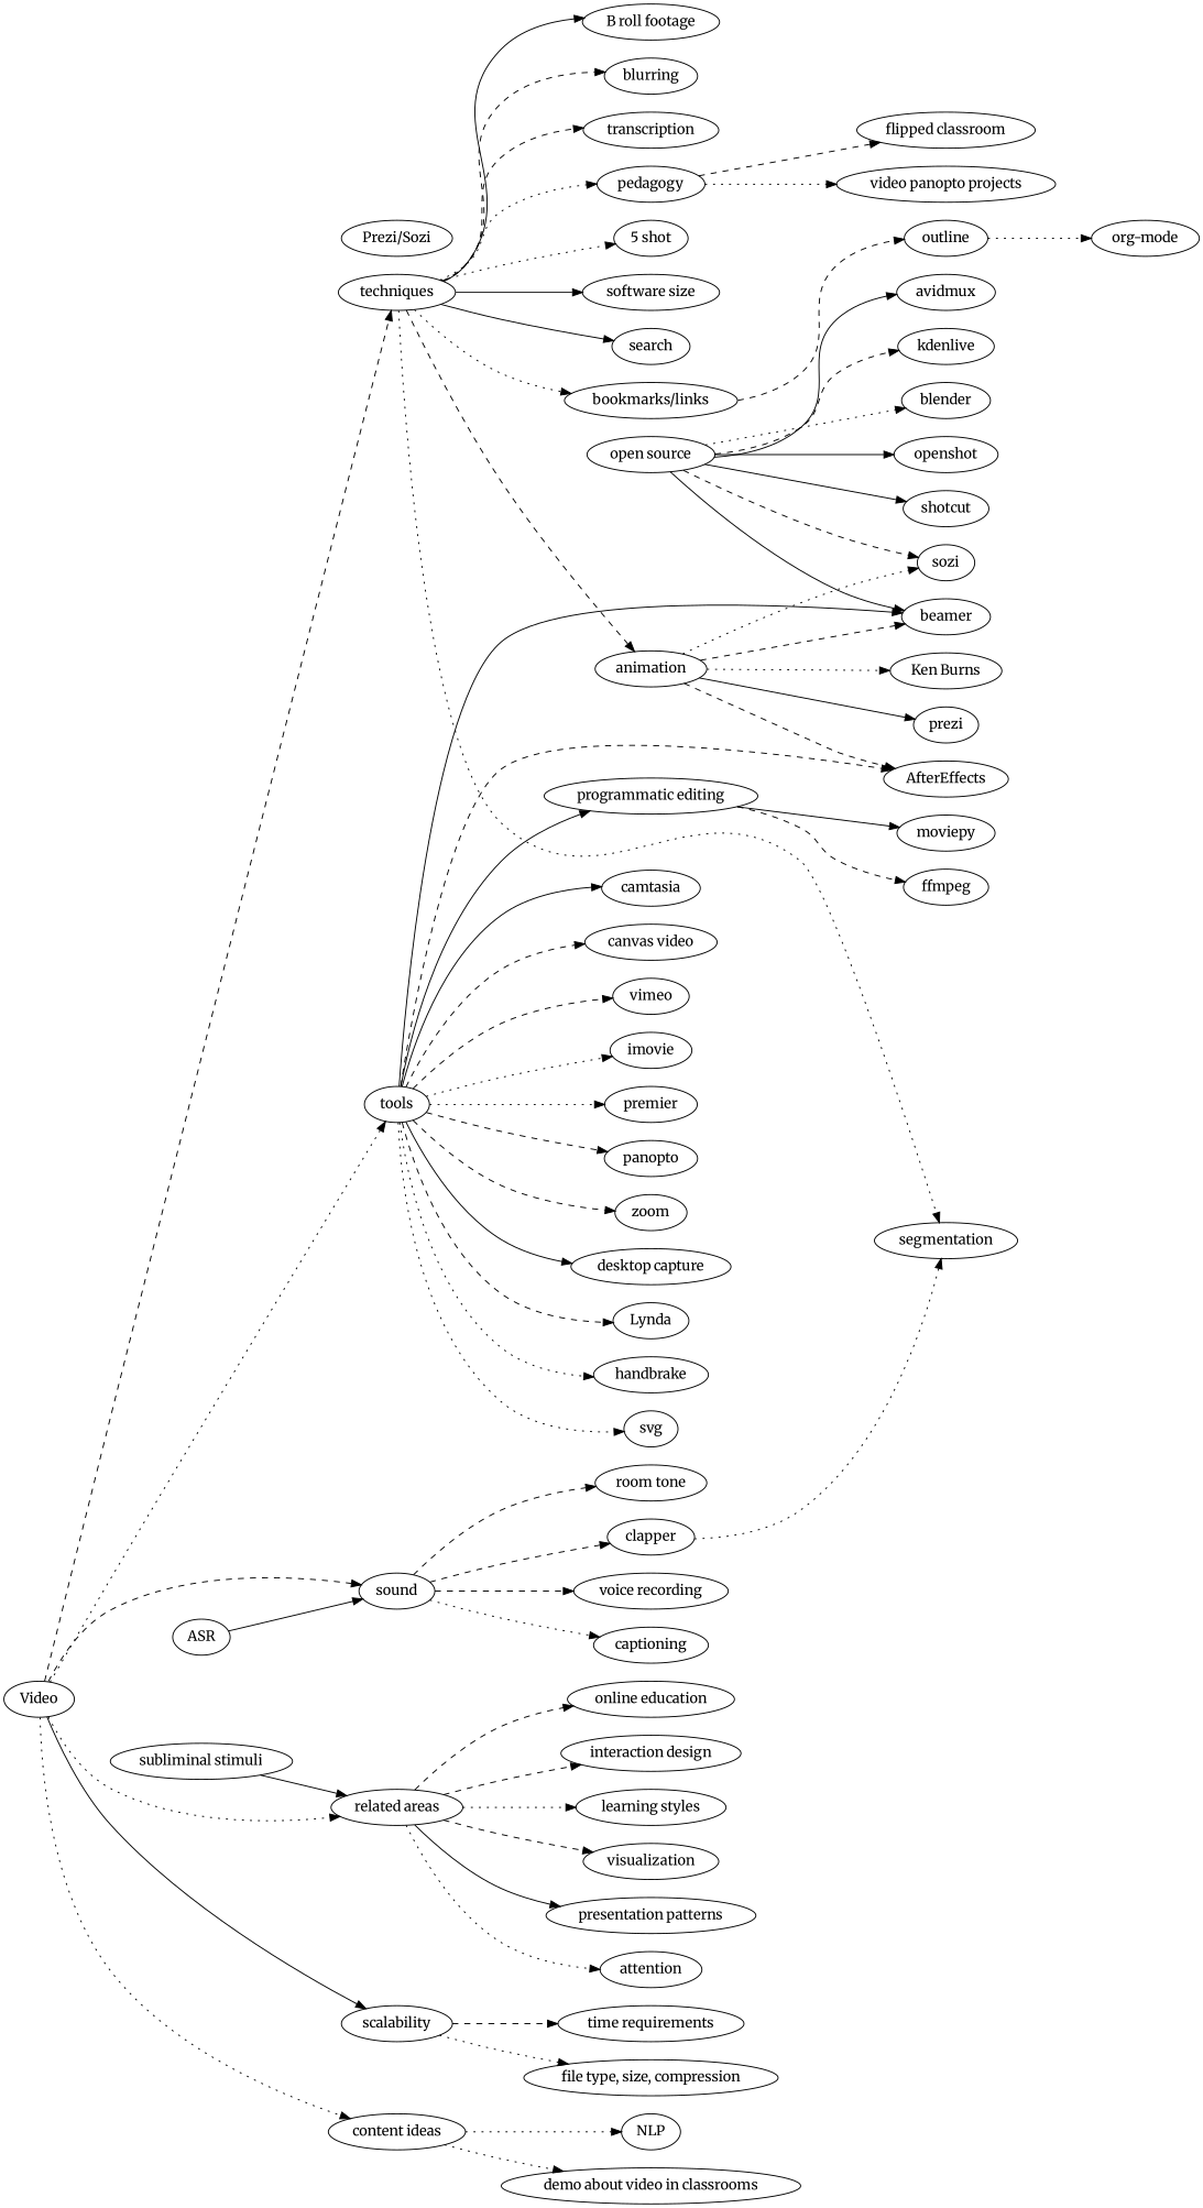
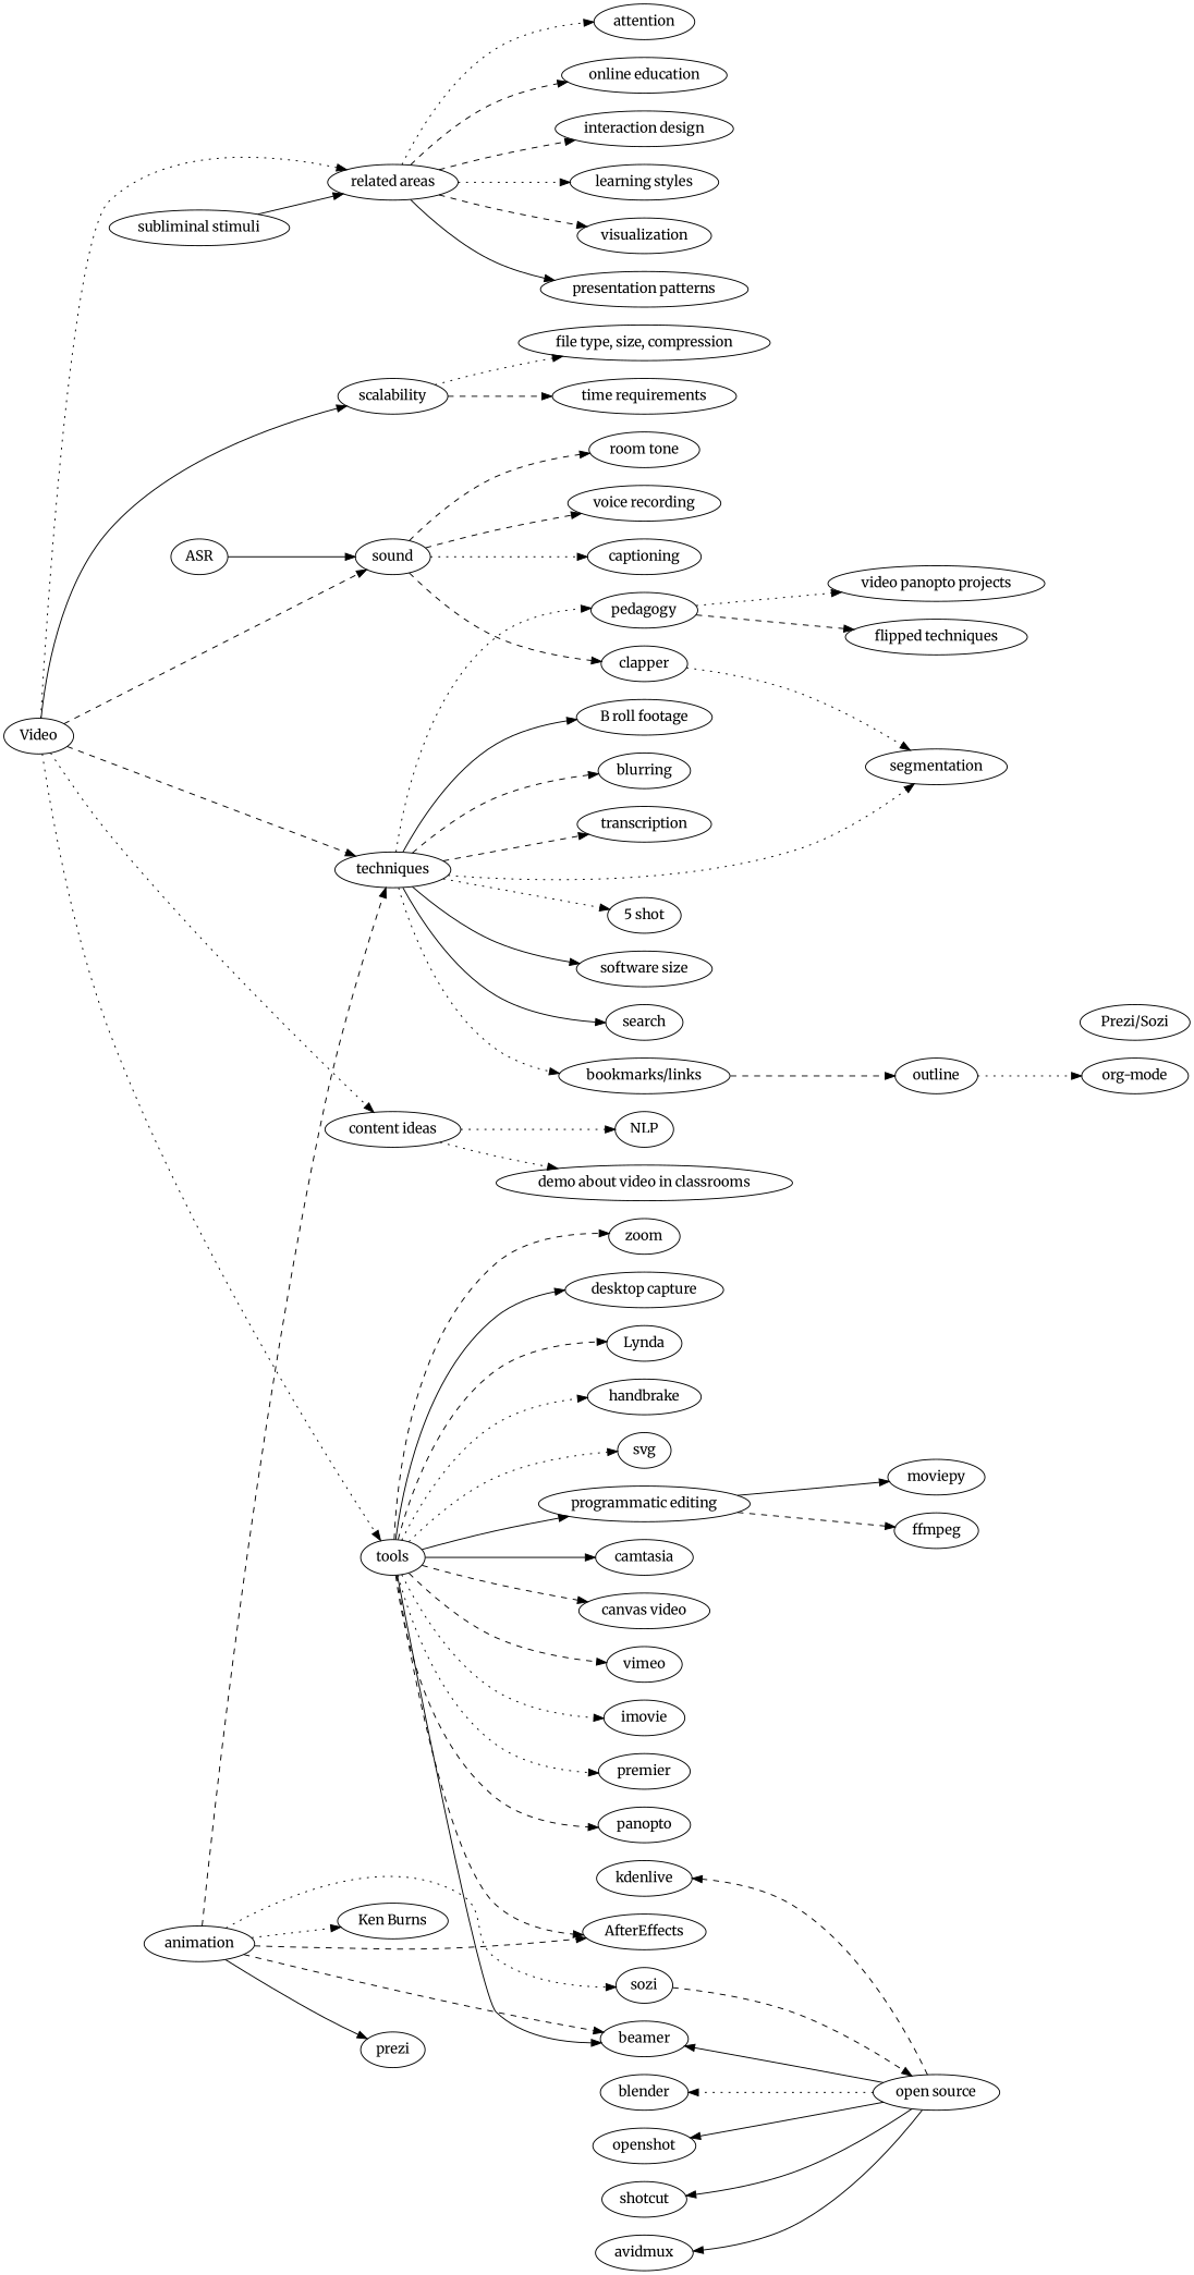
  digraph {
    fontname=Merriweather
    rankdir=LR
    root=video
    node [fontname=Merriweather]
    edge [fontname=Merriweather style=dashed]
    n1 [label="related areas"]
    n2 [label="content ideas"]
    tools
    techniques
    sound
    scalability
    beamer
    sozi
    blender
    openshot
    shotcut
    avidmux
    kdenlive
    n14 [label=Video root=true]
    "online education"
    "interaction design"
    "learning styles"
    visualization
    "presentation patterns"
    attention
    NLP
    "demo about video in classrooms"
    n23 [label=AfterEffects]
    svg
    "programmatic editing"
    camtasia
    "canvas video"
    vimeo
    imovie
    premier
    panopto
    zoom
    "desktop capture"
    Lynda
    handbrake
    n36 [label="5 shot"]
    n37 [label="bookmarks/links"]
    n38 [label="software size"]
    animation
    search
    segmentation
    "B roll footage"
    blurring
    transcription
    pedagogy
    "voice recording"
    captioning
    clapper
    "room tone"
    n50 [label="time requirements"]
    n51 [label="file type, size, compression"]
    n52 [label="Prezi/Sozi"]
    n53 [label="Ken Burns"]
    outline
    "org-mode"
-   n56 [label="flipped classroom"]
+   n56 [label="flipped techniques"]
    n57 [label="video panopto projects"]
    "subliminal stimuli"
    "open source"
    ffmpeg
    moviepy
    prezi
    ASR
    subgraph sub_1 {
      rank=same
      n1
      n2
      tools
      techniques
      sound
      scalability
    }
    subgraph sub_2 {
      rank=same
      beamer
      sozi
      blender
      openshot
      shotcut
      avidmux
      kdenlive
    }
    subgraph sub_3 {
      rank=source
      n14
    }
    n1 -> "online education"
    n1 -> "interaction design"
    n1 -> "learning styles" [style=dotted]
    n1 -> visualization
    n1 -> "presentation patterns" [style=solid]
    n1 -> attention [style=dotted]
    n2 -> NLP [style=dotted]
    n2 -> "demo about video in classrooms" [style=dotted]
    tools -> beamer [style=solid]
    tools -> n23
    tools -> svg [style=dotted]
    tools -> "programmatic editing" [style=solid]
    tools -> camtasia [style=solid]
    tools -> "canvas video"
    tools -> vimeo
    tools -> imovie [style=dotted]
    tools -> premier [style=dotted]
    tools -> panopto
    tools -> zoom
    tools -> "desktop capture" [style=solid]
    tools -> Lynda
    tools -> handbrake [style=dotted]
    techniques -> n36 [style=dotted]
    techniques -> n37 [style=dotted]
    techniques -> n38 [style=solid]
-   techniques -> animation
+   animation -> techniques
    techniques -> search [style=solid]
    techniques -> segmentation [style=dotted]
    techniques -> "B roll footage" [style=solid]
    techniques -> blurring
    techniques -> transcription
    techniques -> pedagogy [style=dotted]
    sound -> "voice recording"
    sound -> captioning [style=dotted]
    sound -> clapper
    sound -> "room tone"
    scalability -> n50
    scalability -> n51 [style=dotted]
    n14 -> n1 [style=dotted]
    n14 -> n2 [style=dotted]
    n14 -> tools [style=dotted]
    n14 -> techniques
    n14 -> sound
    n14 -> scalability [style=solid]
    "programmatic editing" -> ffmpeg
    "programmatic editing" -> moviepy [style=solid]
    n37 -> outline
    animation -> beamer
    animation -> sozi [style=dotted]
    animation -> n23
    animation -> n53 [style=dotted]
    animation -> prezi [style=solid]
    pedagogy -> n56
    pedagogy -> n57 [style=dotted]
    clapper -> segmentation [style=dotted]
    outline -> "org-mode" [style=dotted]
    "subliminal stimuli" -> n1 [style=solid]
    "open source" -> beamer [style=solid]
-   "open source" -> sozi
+   sozi -> "open source"
    "open source" -> blender [style=dotted]
    "open source" -> openshot [style=solid]
    "open source" -> shotcut [style=solid]
    "open source" -> avidmux [style=solid]
    "open source" -> kdenlive
    ASR -> sound [style=solid]
  }
